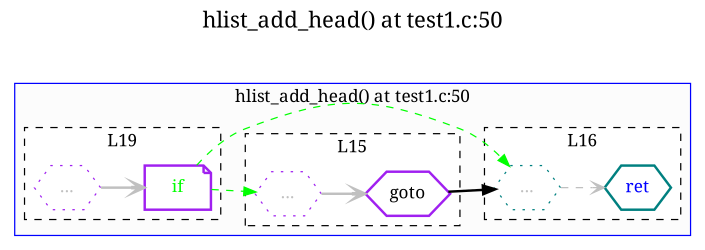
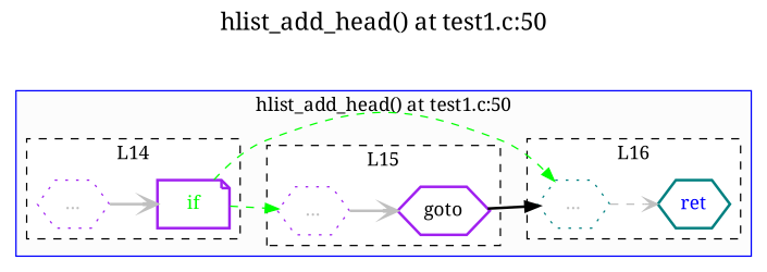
  digraph {
    fontname="Noto Serif"
    label=<<FONT POINT-SIZE="18">hlist_add_head() at test1.c:50</FONT>>
    labelloc=t
    rankdir=LR
    node [color=purple fontcolor=gray fontname="Noto Serif" shape=hexagon style=dotted]
    edge [color=gray fontname="Noto Serif" style=bold]
    n1 [label="..."]
    n2 [fontcolor=green label=if shape=note style=bold]
    n3 [label="..."]
    n4 [fontcolor=black label=goto style=bold]
    n5 [color=teal label="..."]
    n6 [color=teal fontcolor=blue label=ret style=bold]
    subgraph cluster_1 {
      bgcolor=gray99
      color=blue
      label="hlist_add_head() at test1.c:50"
      subgraph cluster_2 {
        bgcolor=white
        color=black
-       label=L19
+       label=L14
        style=dashed
        n1
        n2
      }
      subgraph cluster_3 {
        bgcolor=white
        color=black
        label=L15
        style=dashed
        n3
        n4
      }
      subgraph cluster_4 {
        bgcolor=white
        color=black
        label=L16
        style=dashed
        n5
        n6
      }
    }
    n1 -> n2 [arrowhead=open]
    n2 -> n3 [color=green style=dashed]
    n2 -> n5 [color=green style=dashed]
    n3 -> n4 [arrowhead=open]
    n4 -> n5 [color=black]
    n5 -> n6 [arrowhead=open style=dashed]
  }
